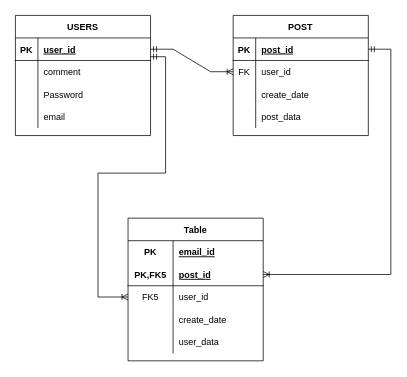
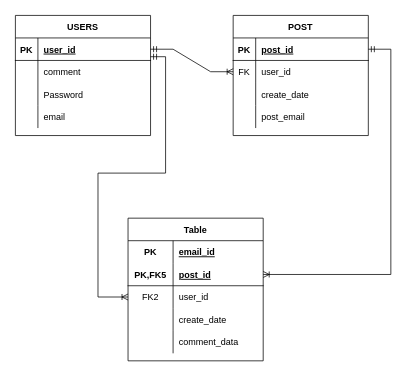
  <mxCell id="0" />
  <mxCell id="1" parent="0" />
  <mxCell id="2" value="USERS" style="shape=table;startSize=30;container=1;collapsible=1;childLayout=tableLayout;fixedRows=1;rowLines=0;fontStyle=1;align=center;resizeLast=1;" parent="1" vertex="1"><mxGeometry x="20" y="20" width="180" height="160" as="geometry" /></mxCell>
  <mxCell id="3" value="" style="shape=tableRow;horizontal=0;startSize=0;swimlaneHead=0;swimlaneBody=0;fillColor=none;collapsible=0;dropTarget=0;points=[[0,0.5],[1,0.5]];portConstraint=eastwest;top=0;left=0;right=0;bottom=1;" parent="2" vertex="1"><mxGeometry y="30" width="180" height="30" as="geometry" /></mxCell>
  <mxCell id="4" value="PK" style="shape=partialRectangle;connectable=0;fillColor=none;top=0;left=0;bottom=0;right=0;fontStyle=1;overflow=hidden;" parent="3" vertex="1"><mxGeometry width="30" height="30" as="geometry"><mxRectangle width="30" height="30" as="alternateBounds" /></mxGeometry></mxCell>
  <mxCell id="5" value="user_id" style="shape=partialRectangle;connectable=0;fillColor=none;top=0;left=0;bottom=0;right=0;align=left;spacingLeft=6;fontStyle=5;overflow=hidden;" parent="3" vertex="1"><mxGeometry x="30" width="150" height="30" as="geometry"><mxRectangle width="150" height="30" as="alternateBounds" /></mxGeometry></mxCell>
  <mxCell id="6" value="" style="shape=tableRow;horizontal=0;startSize=0;swimlaneHead=0;swimlaneBody=0;fillColor=none;collapsible=0;dropTarget=0;points=[[0,0.5],[1,0.5]];portConstraint=eastwest;top=0;left=0;right=0;bottom=0;" parent="2" vertex="1"><mxGeometry y="60" width="180" height="30" as="geometry" /></mxCell>
  <mxCell id="7" value="" style="shape=partialRectangle;connectable=0;fillColor=none;top=0;left=0;bottom=0;right=0;editable=1;overflow=hidden;" parent="6" vertex="1"><mxGeometry width="30" height="30" as="geometry"><mxRectangle width="30" height="30" as="alternateBounds" /></mxGeometry></mxCell>
  <mxCell id="8" value="comment" style="shape=partialRectangle;connectable=0;fillColor=none;top=0;left=0;bottom=0;right=0;align=left;spacingLeft=6;overflow=hidden;" parent="6" vertex="1"><mxGeometry x="30" width="150" height="30" as="geometry"><mxRectangle width="150" height="30" as="alternateBounds" /></mxGeometry></mxCell>
  <mxCell id="9" value="" style="shape=tableRow;horizontal=0;startSize=0;swimlaneHead=0;swimlaneBody=0;fillColor=none;collapsible=0;dropTarget=0;points=[[0,0.5],[1,0.5]];portConstraint=eastwest;top=0;left=0;right=0;bottom=0;" parent="2" vertex="1"><mxGeometry y="90" width="180" height="30" as="geometry" /></mxCell>
  <mxCell id="10" value="" style="shape=partialRectangle;connectable=0;fillColor=none;top=0;left=0;bottom=0;right=0;editable=1;overflow=hidden;" parent="9" vertex="1"><mxGeometry width="30" height="30" as="geometry"><mxRectangle width="30" height="30" as="alternateBounds" /></mxGeometry></mxCell>
  <mxCell id="11" value="Password" style="shape=partialRectangle;connectable=0;fillColor=none;top=0;left=0;bottom=0;right=0;align=left;spacingLeft=6;overflow=hidden;" parent="9" vertex="1"><mxGeometry x="30" width="150" height="30" as="geometry"><mxRectangle width="150" height="30" as="alternateBounds" /></mxGeometry></mxCell>
  <mxCell id="12" value="" style="shape=tableRow;horizontal=0;startSize=0;swimlaneHead=0;swimlaneBody=0;fillColor=none;collapsible=0;dropTarget=0;points=[[0,0.5],[1,0.5]];portConstraint=eastwest;top=0;left=0;right=0;bottom=0;" parent="2" vertex="1"><mxGeometry y="120" width="180" height="30" as="geometry" /></mxCell>
  <mxCell id="13" value="" style="shape=partialRectangle;connectable=0;fillColor=none;top=0;left=0;bottom=0;right=0;editable=1;overflow=hidden;" parent="12" vertex="1"><mxGeometry width="30" height="30" as="geometry"><mxRectangle width="30" height="30" as="alternateBounds" /></mxGeometry></mxCell>
  <mxCell id="14" value="email" style="shape=partialRectangle;connectable=0;fillColor=none;top=0;left=0;bottom=0;right=0;align=left;spacingLeft=6;overflow=hidden;" parent="12" vertex="1"><mxGeometry x="30" width="150" height="30" as="geometry"><mxRectangle width="150" height="30" as="alternateBounds" /></mxGeometry></mxCell>
  <mxCell id="15" value="POST" style="shape=table;startSize=30;container=1;collapsible=1;childLayout=tableLayout;fixedRows=1;rowLines=0;fontStyle=1;align=center;resizeLast=1;" parent="1" vertex="1"><mxGeometry x="310" y="20" width="180" height="160" as="geometry" /></mxCell>
  <mxCell id="16" value="" style="shape=tableRow;horizontal=0;startSize=0;swimlaneHead=0;swimlaneBody=0;fillColor=none;collapsible=0;dropTarget=0;points=[[0,0.5],[1,0.5]];portConstraint=eastwest;top=0;left=0;right=0;bottom=1;" parent="15" vertex="1"><mxGeometry y="30" width="180" height="30" as="geometry" /></mxCell>
  <mxCell id="17" value="PK" style="shape=partialRectangle;connectable=0;fillColor=none;top=0;left=0;bottom=0;right=0;fontStyle=1;overflow=hidden;" parent="16" vertex="1"><mxGeometry width="30" height="30" as="geometry"><mxRectangle width="30" height="30" as="alternateBounds" /></mxGeometry></mxCell>
  <mxCell id="18" value="post_id" style="shape=partialRectangle;connectable=0;fillColor=none;top=0;left=0;bottom=0;right=0;align=left;spacingLeft=6;fontStyle=5;overflow=hidden;" parent="16" vertex="1"><mxGeometry x="30" width="150" height="30" as="geometry"><mxRectangle width="150" height="30" as="alternateBounds" /></mxGeometry></mxCell>
  <mxCell id="19" value="" style="shape=tableRow;horizontal=0;startSize=0;swimlaneHead=0;swimlaneBody=0;fillColor=none;collapsible=0;dropTarget=0;points=[[0,0.5],[1,0.5]];portConstraint=eastwest;top=0;left=0;right=0;bottom=0;" parent="15" vertex="1"><mxGeometry y="60" width="180" height="30" as="geometry" /></mxCell>
  <mxCell id="20" value="FK" style="shape=partialRectangle;connectable=0;fillColor=none;top=0;left=0;bottom=0;right=0;editable=1;overflow=hidden;" parent="19" vertex="1"><mxGeometry width="30" height="30" as="geometry"><mxRectangle width="30" height="30" as="alternateBounds" /></mxGeometry></mxCell>
  <mxCell id="21" value="user_id" style="shape=partialRectangle;connectable=0;fillColor=none;top=0;left=0;bottom=0;right=0;align=left;spacingLeft=6;overflow=hidden;" parent="19" vertex="1"><mxGeometry x="30" width="150" height="30" as="geometry"><mxRectangle width="150" height="30" as="alternateBounds" /></mxGeometry></mxCell>
  <mxCell id="22" value="" style="shape=tableRow;horizontal=0;startSize=0;swimlaneHead=0;swimlaneBody=0;fillColor=none;collapsible=0;dropTarget=0;points=[[0,0.5],[1,0.5]];portConstraint=eastwest;top=0;left=0;right=0;bottom=0;" parent="15" vertex="1"><mxGeometry y="90" width="180" height="30" as="geometry" /></mxCell>
  <mxCell id="23" value="" style="shape=partialRectangle;connectable=0;fillColor=none;top=0;left=0;bottom=0;right=0;editable=1;overflow=hidden;" parent="22" vertex="1"><mxGeometry width="30" height="30" as="geometry"><mxRectangle width="30" height="30" as="alternateBounds" /></mxGeometry></mxCell>
  <mxCell id="24" value="create_date" style="shape=partialRectangle;connectable=0;fillColor=none;top=0;left=0;bottom=0;right=0;align=left;spacingLeft=6;overflow=hidden;" parent="22" vertex="1"><mxGeometry x="30" width="150" height="30" as="geometry"><mxRectangle width="150" height="30" as="alternateBounds" /></mxGeometry></mxCell>
  <mxCell id="25" value="" style="shape=tableRow;horizontal=0;startSize=0;swimlaneHead=0;swimlaneBody=0;fillColor=none;collapsible=0;dropTarget=0;points=[[0,0.5],[1,0.5]];portConstraint=eastwest;top=0;left=0;right=0;bottom=0;" parent="15" vertex="1"><mxGeometry y="120" width="180" height="30" as="geometry" /></mxCell>
  <mxCell id="26" value="" style="shape=partialRectangle;connectable=0;fillColor=none;top=0;left=0;bottom=0;right=0;editable=1;overflow=hidden;" parent="25" vertex="1"><mxGeometry width="30" height="30" as="geometry"><mxRectangle width="30" height="30" as="alternateBounds" /></mxGeometry></mxCell>
- <mxCell id="27" value="post_data" style="shape=partialRectangle;connectable=0;fillColor=none;top=0;left=0;bottom=0;right=0;align=left;spacingLeft=6;overflow=hidden;" parent="25" vertex="1"><mxGeometry x="30" width="150" height="30" as="geometry"><mxRectangle width="150" height="30" as="alternateBounds" /></mxGeometry></mxCell>
+ <mxCell id="27" value="post_email" style="shape=partialRectangle;connectable=0;fillColor=none;top=0;left=0;bottom=0;right=0;align=left;spacingLeft=6;overflow=hidden;" parent="25" vertex="1"><mxGeometry x="30" width="150" height="30" as="geometry"><mxRectangle width="150" height="30" as="alternateBounds" /></mxGeometry></mxCell>
  <mxCell id="28" value="Table" style="shape=table;startSize=30;container=1;collapsible=1;childLayout=tableLayout;fixedRows=1;rowLines=0;fontStyle=1;align=center;resizeLast=1;" parent="1" vertex="1"><mxGeometry x="170" y="290" width="180" height="190" as="geometry" /></mxCell>
  <mxCell id="29" value="" style="shape=tableRow;horizontal=0;startSize=0;swimlaneHead=0;swimlaneBody=0;fillColor=none;collapsible=0;dropTarget=0;points=[[0,0.5],[1,0.5]];portConstraint=eastwest;top=0;left=0;right=0;bottom=0;" parent="28" vertex="1"><mxGeometry y="30" width="180" height="30" as="geometry" /></mxCell>
  <mxCell id="30" value="PK" style="shape=partialRectangle;connectable=0;fillColor=none;top=0;left=0;bottom=0;right=0;fontStyle=1;overflow=hidden;" parent="29" vertex="1"><mxGeometry width="60" height="30" as="geometry"><mxRectangle width="60" height="30" as="alternateBounds" /></mxGeometry></mxCell>
  <mxCell id="31" value="email_id" style="shape=partialRectangle;connectable=0;fillColor=none;top=0;left=0;bottom=0;right=0;align=left;spacingLeft=6;fontStyle=5;overflow=hidden;" parent="29" vertex="1"><mxGeometry x="60" width="120" height="30" as="geometry"><mxRectangle width="120" height="30" as="alternateBounds" /></mxGeometry></mxCell>
  <mxCell id="32" value="" style="shape=tableRow;horizontal=0;startSize=0;swimlaneHead=0;swimlaneBody=0;fillColor=none;collapsible=0;dropTarget=0;points=[[0,0.5],[1,0.5]];portConstraint=eastwest;top=0;left=0;right=0;bottom=1;" parent="28" vertex="1"><mxGeometry y="60" width="180" height="30" as="geometry" /></mxCell>
  <mxCell id="33" value="PK,FK5" style="shape=partialRectangle;connectable=0;fillColor=none;top=0;left=0;bottom=0;right=0;fontStyle=1;overflow=hidden;" parent="32" vertex="1"><mxGeometry width="60" height="30" as="geometry"><mxRectangle width="60" height="30" as="alternateBounds" /></mxGeometry></mxCell>
  <mxCell id="34" value="post_id" style="shape=partialRectangle;connectable=0;fillColor=none;top=0;left=0;bottom=0;right=0;align=left;spacingLeft=6;fontStyle=5;overflow=hidden;" parent="32" vertex="1"><mxGeometry x="60" width="120" height="30" as="geometry"><mxRectangle width="120" height="30" as="alternateBounds" /></mxGeometry></mxCell>
  <mxCell id="35" value="" style="shape=tableRow;horizontal=0;startSize=0;swimlaneHead=0;swimlaneBody=0;fillColor=none;collapsible=0;dropTarget=0;points=[[0,0.5],[1,0.5]];portConstraint=eastwest;top=0;left=0;right=0;bottom=0;" parent="28" vertex="1"><mxGeometry y="90" width="180" height="30" as="geometry" /></mxCell>
- <mxCell id="36" value="FK5" style="shape=partialRectangle;connectable=0;fillColor=none;top=0;left=0;bottom=0;right=0;editable=1;overflow=hidden;" parent="35" vertex="1"><mxGeometry width="60" height="30" as="geometry"><mxRectangle width="60" height="30" as="alternateBounds" /></mxGeometry></mxCell>
+ <mxCell id="36" value="FK2" style="shape=partialRectangle;connectable=0;fillColor=none;top=0;left=0;bottom=0;right=0;editable=1;overflow=hidden;" parent="35" vertex="1"><mxGeometry width="60" height="30" as="geometry"><mxRectangle width="60" height="30" as="alternateBounds" /></mxGeometry></mxCell>
  <mxCell id="37" value="user_id" style="shape=partialRectangle;connectable=0;fillColor=none;top=0;left=0;bottom=0;right=0;align=left;spacingLeft=6;overflow=hidden;" parent="35" vertex="1"><mxGeometry x="60" width="120" height="30" as="geometry"><mxRectangle width="120" height="30" as="alternateBounds" /></mxGeometry></mxCell>
  <mxCell id="38" value="" style="shape=tableRow;horizontal=0;startSize=0;swimlaneHead=0;swimlaneBody=0;fillColor=none;collapsible=0;dropTarget=0;points=[[0,0.5],[1,0.5]];portConstraint=eastwest;top=0;left=0;right=0;bottom=0;" vertex="1" parent="28"><mxGeometry y="120" width="180" height="30" as="geometry" /></mxCell>
  <mxCell id="39" value="" style="shape=partialRectangle;connectable=0;fillColor=none;top=0;left=0;bottom=0;right=0;editable=1;overflow=hidden;" vertex="1" parent="38"><mxGeometry width="60" height="30" as="geometry"><mxRectangle width="60" height="30" as="alternateBounds" /></mxGeometry></mxCell>
  <mxCell id="40" value="create_date" style="shape=partialRectangle;connectable=0;fillColor=none;top=0;left=0;bottom=0;right=0;align=left;spacingLeft=6;overflow=hidden;" vertex="1" parent="38"><mxGeometry x="60" width="120" height="30" as="geometry"><mxRectangle width="120" height="30" as="alternateBounds" /></mxGeometry></mxCell>
  <mxCell id="41" value="" style="shape=tableRow;horizontal=0;startSize=0;swimlaneHead=0;swimlaneBody=0;fillColor=none;collapsible=0;dropTarget=0;points=[[0,0.5],[1,0.5]];portConstraint=eastwest;top=0;left=0;right=0;bottom=0;" parent="28" vertex="1"><mxGeometry y="150" width="180" height="30" as="geometry" /></mxCell>
  <mxCell id="42" value="" style="shape=partialRectangle;connectable=0;fillColor=none;top=0;left=0;bottom=0;right=0;editable=1;overflow=hidden;" parent="41" vertex="1"><mxGeometry width="60" height="30" as="geometry"><mxRectangle width="60" height="30" as="alternateBounds" /></mxGeometry></mxCell>
- <mxCell id="43" value="user_data" style="shape=partialRectangle;connectable=0;fillColor=none;top=0;left=0;bottom=0;right=0;align=left;spacingLeft=6;overflow=hidden;" parent="41" vertex="1"><mxGeometry x="60" width="120" height="30" as="geometry"><mxRectangle width="120" height="30" as="alternateBounds" /></mxGeometry></mxCell>
+ <mxCell id="43" value="comment_data" style="shape=partialRectangle;connectable=0;fillColor=none;top=0;left=0;bottom=0;right=0;align=left;spacingLeft=6;overflow=hidden;" parent="41" vertex="1"><mxGeometry x="60" width="120" height="30" as="geometry"><mxRectangle width="120" height="30" as="alternateBounds" /></mxGeometry></mxCell>
  <mxCell id="44" value="" style="edgeStyle=entityRelationEdgeStyle;fontSize=12;html=1;endArrow=ERoneToMany;startArrow=ERmandOne;rounded=0;entryX=0;entryY=0.5;entryDx=0;entryDy=0;exitX=1;exitY=0.5;exitDx=0;exitDy=0;" parent="1" source="3" target="19" edge="1"><mxGeometry width="100" height="100" relative="1" as="geometry"><mxPoint x="200" y="110" as="sourcePoint" /><mxPoint x="300" y="10" as="targetPoint" /></mxGeometry></mxCell>
  <mxCell id="45" value="" style="edgeStyle=orthogonalEdgeStyle;fontSize=12;html=1;endArrow=ERoneToMany;startArrow=ERmandOne;rounded=0;exitX=1;exitY=0.833;exitDx=0;exitDy=0;exitPerimeter=0;entryX=0;entryY=0.5;entryDx=0;entryDy=0;" parent="1" source="3" edge="1" target="35"><mxGeometry width="100" height="100" relative="1" as="geometry"><mxPoint x="230" y="220" as="sourcePoint" /><mxPoint x="170" y="365" as="targetPoint" /><Array as="points"><mxPoint x="220" y="75" /><mxPoint x="220" y="230" /><mxPoint x="130" y="230" /><mxPoint x="130" y="395" /></Array></mxGeometry></mxCell>
  <mxCell id="46" value="" style="edgeStyle=elbowEdgeStyle;fontSize=12;html=1;endArrow=ERoneToMany;startArrow=ERmandOne;rounded=0;exitX=1;exitY=0.5;exitDx=0;exitDy=0;elbow=vertical;entryX=1;entryY=0.5;entryDx=0;entryDy=0;" parent="1" source="16" target="32" edge="1"><mxGeometry width="100" height="100" relative="1" as="geometry"><mxPoint x="400" y="340" as="sourcePoint" /><mxPoint x="460" y="360" as="targetPoint" /><Array as="points"><mxPoint x="520" y="365" /></Array></mxGeometry></mxCell>
